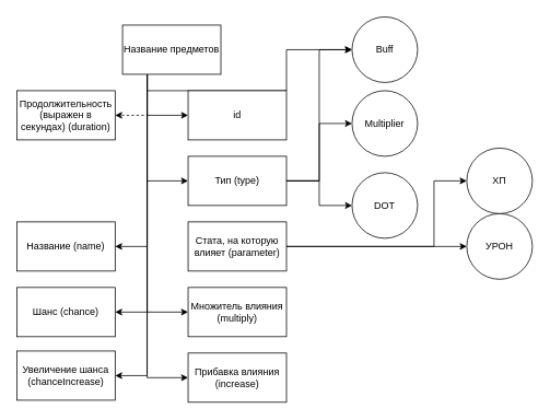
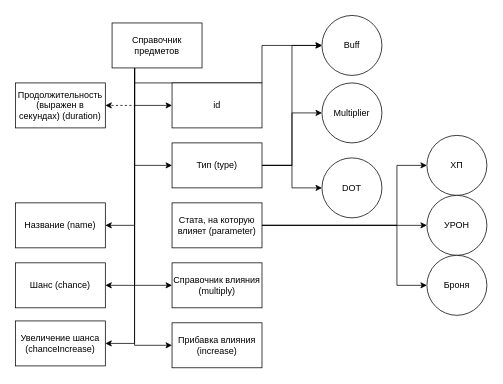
  <mxCell id="0" />
  <mxCell id="1" parent="0" />
  <mxCell id="2" style="edgeStyle=orthogonalEdgeStyle;rounded=0;orthogonalLoop=1;jettySize=auto;html=1;exitX=0.25;exitY=1;exitDx=0;exitDy=0;entryX=0;entryY=0.5;entryDx=0;entryDy=0;" edge="1" parent="1" source="11" target="12"><mxGeometry relative="1" as="geometry" /></mxCell>
  <mxCell id="3" style="edgeStyle=orthogonalEdgeStyle;rounded=0;orthogonalLoop=1;jettySize=auto;html=1;exitX=0.25;exitY=1;exitDx=0;exitDy=0;entryX=0;entryY=0.5;entryDx=0;entryDy=0;" edge="1" parent="1" source="11" target="20"><mxGeometry relative="1" as="geometry" /></mxCell>
  <mxCell id="4" style="edgeStyle=orthogonalEdgeStyle;rounded=0;orthogonalLoop=1;jettySize=auto;html=1;exitX=0.25;exitY=1;exitDx=0;exitDy=0;" edge="1" parent="1" source="11" target="30"><mxGeometry relative="1" as="geometry" /></mxCell>
  <mxCell id="5" style="edgeStyle=orthogonalEdgeStyle;rounded=0;orthogonalLoop=1;jettySize=auto;html=1;exitX=0.25;exitY=1;exitDx=0;exitDy=0;entryX=0;entryY=0.5;entryDx=0;entryDy=0;" edge="1" parent="1" source="11" target="21"><mxGeometry relative="1" as="geometry" /></mxCell>
  <mxCell id="6" style="edgeStyle=orthogonalEdgeStyle;rounded=0;orthogonalLoop=1;jettySize=auto;html=1;exitX=0.25;exitY=1;exitDx=0;exitDy=0;entryX=0;entryY=0.5;entryDx=0;entryDy=0;" edge="1" parent="1" source="11" target="22"><mxGeometry relative="1" as="geometry" /></mxCell>
  <mxCell id="7" style="edgeStyle=orthogonalEdgeStyle;rounded=0;orthogonalLoop=1;jettySize=auto;html=1;exitX=0.25;exitY=1;exitDx=0;exitDy=0;entryX=1;entryY=0.5;entryDx=0;entryDy=0;dashed=1;" edge="1" parent="1" source="11" target="23"><mxGeometry relative="1" as="geometry" /></mxCell>
  <mxCell id="8" style="edgeStyle=orthogonalEdgeStyle;rounded=0;orthogonalLoop=1;jettySize=auto;html=1;exitX=0.25;exitY=1;exitDx=0;exitDy=0;entryX=1;entryY=0.5;entryDx=0;entryDy=0;" edge="1" parent="1" source="11" target="29"><mxGeometry relative="1" as="geometry" /></mxCell>
  <mxCell id="9" style="edgeStyle=orthogonalEdgeStyle;rounded=0;orthogonalLoop=1;jettySize=auto;html=1;exitX=0.25;exitY=1;exitDx=0;exitDy=0;entryX=1;entryY=0.5;entryDx=0;entryDy=0;" edge="1" parent="1" source="11" target="31"><mxGeometry relative="1" as="geometry"><mxPoint x="69" y="370" as="targetPoint" /><Array as="points"><mxPoint x="179" y="380" /><mxPoint x="140" y="380" /></Array></mxGeometry></mxCell>
  <mxCell id="10" style="edgeStyle=orthogonalEdgeStyle;rounded=0;orthogonalLoop=1;jettySize=auto;html=1;exitX=0.25;exitY=1;exitDx=0;exitDy=0;entryX=1;entryY=0.5;entryDx=0;entryDy=0;" edge="1" parent="1" source="11" target="32"><mxGeometry relative="1" as="geometry" /></mxCell>
- <mxCell id="11" value="Название предметов" style="rounded=0;whiteSpace=wrap;html=1;" vertex="1" parent="1"><mxGeometry x="149" y="30" width="120" height="60" as="geometry" /></mxCell>
+ <mxCell id="11" value="Справочник предметов" style="rounded=0;whiteSpace=wrap;html=1;" vertex="1" parent="1"><mxGeometry x="149" y="30" width="120" height="60" as="geometry" /></mxCell>
  <mxCell id="12" value="id" style="rounded=0;whiteSpace=wrap;html=1;" vertex="1" parent="1"><mxGeometry x="229" y="110" width="120" height="60" as="geometry" /></mxCell>
  <mxCell id="13" style="edgeStyle=orthogonalEdgeStyle;rounded=0;orthogonalLoop=1;jettySize=auto;html=1;exitX=1;exitY=0.5;exitDx=0;exitDy=0;entryX=0;entryY=0.5;entryDx=0;entryDy=0;" edge="1" parent="1" source="16" target="26"><mxGeometry relative="1" as="geometry"><Array as="points"><mxPoint x="529" y="300" /><mxPoint x="529" y="220" /></Array></mxGeometry></mxCell>
  <mxCell id="14" style="edgeStyle=orthogonalEdgeStyle;rounded=0;orthogonalLoop=1;jettySize=auto;html=1;exitX=1;exitY=0.5;exitDx=0;exitDy=0;entryX=0;entryY=0.5;entryDx=0;entryDy=0;" edge="1" parent="1" source="16" target="27"><mxGeometry relative="1" as="geometry" /></mxCell>
+ <mxCell id="15" style="edgeStyle=orthogonalEdgeStyle;rounded=0;orthogonalLoop=1;jettySize=auto;html=1;exitX=1;exitY=0.5;exitDx=0;exitDy=0;entryX=0;entryY=0.5;entryDx=0;entryDy=0;" edge="1" parent="1" source="16" target="28"><mxGeometry relative="1" as="geometry"><Array as="points"><mxPoint x="529" y="300" /><mxPoint x="529" y="380" /></Array></mxGeometry></mxCell>
  <mxCell id="16" value="Стата, на которую влияет (parameter)" style="rounded=0;whiteSpace=wrap;html=1;" vertex="1" parent="1"><mxGeometry x="229" y="270" width="120" height="60" as="geometry" /></mxCell>
  <mxCell id="17" style="edgeStyle=orthogonalEdgeStyle;rounded=0;orthogonalLoop=1;jettySize=auto;html=1;exitX=1;exitY=0.5;exitDx=0;exitDy=0;entryX=0;entryY=0.5;entryDx=0;entryDy=0;" edge="1" parent="1" source="20" target="24"><mxGeometry relative="1" as="geometry" /></mxCell>
  <mxCell id="18" style="edgeStyle=orthogonalEdgeStyle;rounded=0;orthogonalLoop=1;jettySize=auto;html=1;exitX=1;exitY=0.5;exitDx=0;exitDy=0;" edge="1" parent="1" source="20" target="25"><mxGeometry relative="1" as="geometry" /></mxCell>
  <mxCell id="19" style="edgeStyle=orthogonalEdgeStyle;rounded=0;orthogonalLoop=1;jettySize=auto;html=1;exitX=1;exitY=0.5;exitDx=0;exitDy=0;entryX=0;entryY=0.5;entryDx=0;entryDy=0;" edge="1" parent="1" source="20" target="30"><mxGeometry relative="1" as="geometry"><mxPoint x="469" y="70" as="targetPoint" /></mxGeometry></mxCell>
  <mxCell id="20" value="Тип (type)" style="rounded=0;whiteSpace=wrap;html=1;" vertex="1" parent="1"><mxGeometry x="229" y="190" width="120" height="60" as="geometry" /></mxCell>
- <mxCell id="21" value="Множитель влияния (multiply)" style="rounded=0;whiteSpace=wrap;html=1;" vertex="1" parent="1"><mxGeometry x="229" y="350" width="120" height="60" as="geometry" /></mxCell>
+ <mxCell id="21" value="Справочник влияния (multiply)" style="rounded=0;whiteSpace=wrap;html=1;" vertex="1" parent="1"><mxGeometry x="229" y="350" width="120" height="60" as="geometry" /></mxCell>
  <mxCell id="22" value="Прибавка влияния (increase)" style="rounded=0;whiteSpace=wrap;html=1;" vertex="1" parent="1"><mxGeometry x="229.001" width="120" height="60" as="geometry" y="430" /></mxCell>
  <mxCell id="23" value="Продолжительность (выражен в секундах) (duration)" style="rounded=0;whiteSpace=wrap;html=1;" vertex="1" parent="1"><mxGeometry x="20" y="110" width="120" height="60" as="geometry" /></mxCell>
  <mxCell id="24" value="Multiplier" style="ellipse;whiteSpace=wrap;html=1;aspect=fixed;" vertex="1" parent="1"><mxGeometry x="429" y="110" width="80" height="80" as="geometry" /></mxCell>
  <mxCell id="25" value="DOT" style="ellipse;whiteSpace=wrap;html=1;aspect=fixed;" vertex="1" parent="1"><mxGeometry x="429" y="210" width="80" height="80" as="geometry" /></mxCell>
  <mxCell id="26" value="ХП" style="ellipse;whiteSpace=wrap;html=1;aspect=fixed;" vertex="1" parent="1"><mxGeometry x="569" y="180" width="80" height="80" as="geometry" /></mxCell>
  <mxCell id="27" value="УРОН" style="ellipse;whiteSpace=wrap;html=1;aspect=fixed;" vertex="1" parent="1"><mxGeometry x="569" y="260" width="80" height="80" as="geometry" /></mxCell>
+ <mxCell id="28" value="Броня" style="ellipse;whiteSpace=wrap;html=1;aspect=fixed;" vertex="1" parent="1"><mxGeometry x="569" y="340" width="80" height="80" as="geometry" /></mxCell>
  <mxCell id="29" value="Название (name)" style="rounded=0;whiteSpace=wrap;html=1;" vertex="1" parent="1"><mxGeometry x="20" y="270" width="120" height="60" as="geometry" /></mxCell>
  <mxCell id="30" value="Buff" style="ellipse;whiteSpace=wrap;html=1;aspect=fixed;" vertex="1" parent="1"><mxGeometry x="429" y="20" width="80" height="80" as="geometry" /></mxCell>
  <mxCell id="31" value="Шанс (chance)" style="rounded=0;whiteSpace=wrap;html=1;" vertex="1" parent="1"><mxGeometry x="20" y="350" width="120" height="60" as="geometry" /></mxCell>
  <mxCell id="32" value="Увеличение шанса (chanceIncrease)" style="rounded=0;whiteSpace=wrap;html=1;" vertex="1" parent="1"><mxGeometry x="20" y="427.5" width="120" height="60" as="geometry" /></mxCell>
